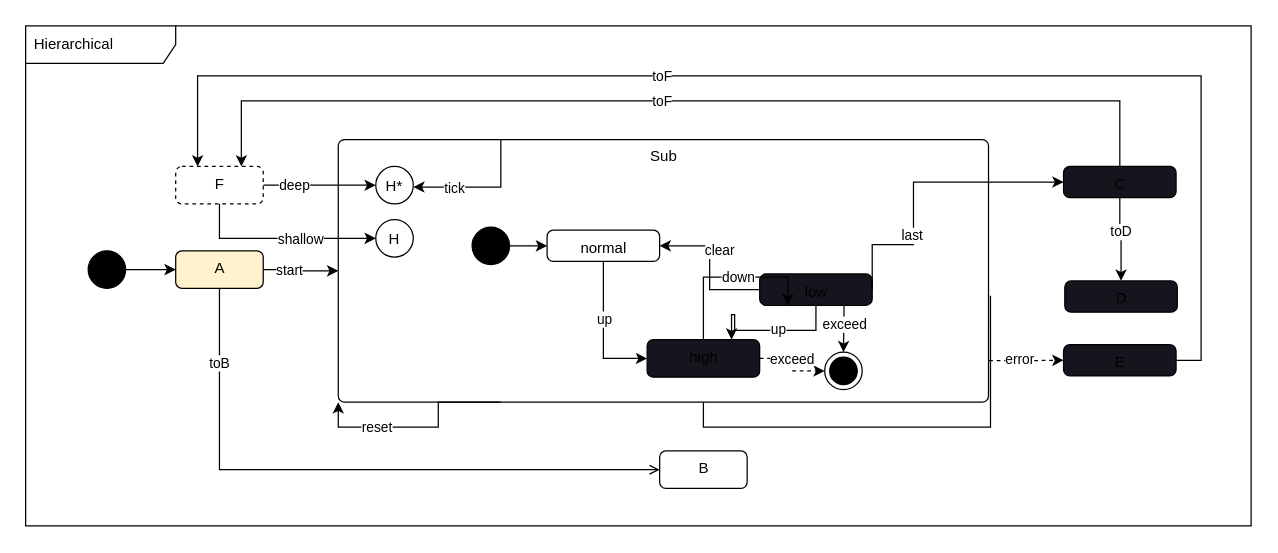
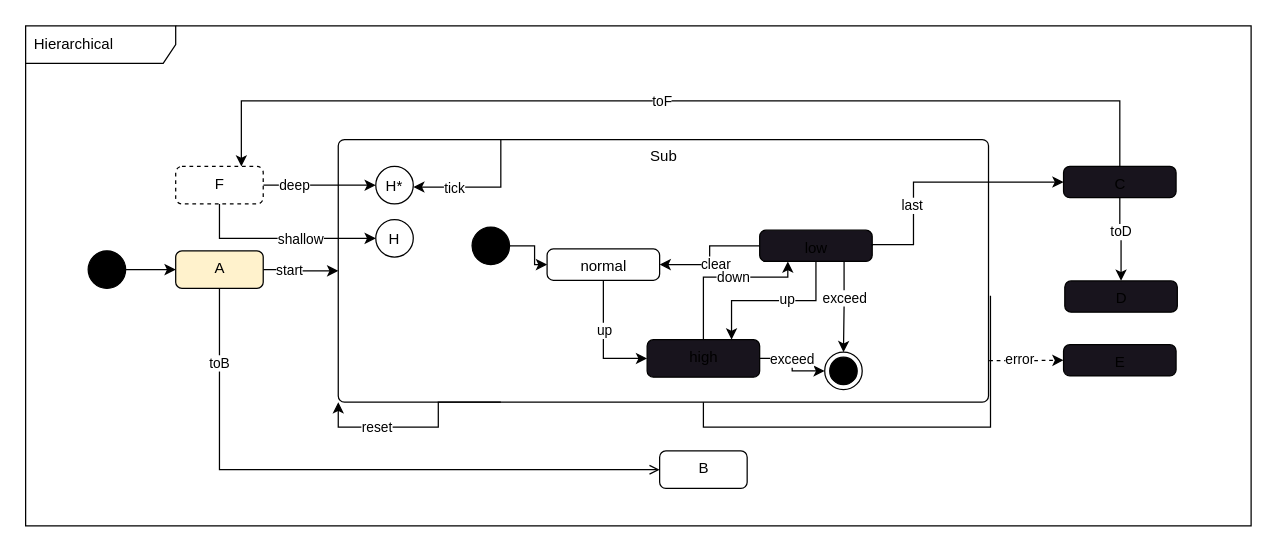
  <mxCell id="0" />
  <mxCell id="1" parent="0" />
  <mxCell id="2" value="Hierarchical" style="shape=umlFrame;whiteSpace=wrap;html=1;width=120;height=30;boundedLbl=1;verticalAlign=middle;align=left;spacingLeft=5;" parent="1" vertex="1"><mxGeometry x="20" y="20" width="980" height="400" as="geometry" /></mxCell>
  <mxCell id="3" style="edgeStyle=orthogonalEdgeStyle;rounded=0;orthogonalLoop=1;jettySize=auto;html=1;entryX=0;entryY=0.5;entryDx=0;entryDy=0;" parent="1" source="4" target="9" edge="1"><mxGeometry relative="1" as="geometry" /></mxCell>
  <mxCell id="4" value="" style="ellipse;fillColor=strokeColor;" parent="1" vertex="1"><mxGeometry x="70" y="200" width="30" height="30" as="geometry" /></mxCell>
  <mxCell id="5" style="edgeStyle=orthogonalEdgeStyle;rounded=0;orthogonalLoop=1;jettySize=auto;html=1;entryX=0;entryY=0.5;entryDx=0;entryDy=0;" parent="1" source="9" target="24" edge="1"><mxGeometry relative="1" as="geometry" /></mxCell>
  <mxCell id="6" value="start" style="edgeLabel;html=1;align=center;verticalAlign=middle;resizable=0;points=[];" parent="5" vertex="1" connectable="0"><mxGeometry x="-0.232" y="1" relative="1" as="geometry"><mxPoint x="-3" y="1" as="offset" /></mxGeometry></mxCell>
  <mxCell id="7" style="edgeStyle=orthogonalEdgeStyle;rounded=0;orthogonalLoop=1;jettySize=auto;html=1;entryX=0;entryY=0.5;entryDx=0;entryDy=0;exitX=0.5;exitY=1;exitDx=0;exitDy=0;endArrow=open;" parent="1" source="9" target="22" edge="1"><mxGeometry relative="1" as="geometry"><Array as="points"><mxPoint x="175" y="375" /></Array></mxGeometry></mxCell>
  <mxCell id="8" value="toB" style="edgeLabel;html=1;align=center;verticalAlign=middle;resizable=0;points=[];" parent="7" vertex="1" connectable="0"><mxGeometry x="-0.764" y="-1" relative="1" as="geometry"><mxPoint as="offset" /></mxGeometry></mxCell>
  <mxCell id="9" value="A" style="html=1;align=center;verticalAlign=top;rounded=1;absoluteArcSize=1;arcSize=10;dashed=0;fillColor=#fff2cc;" parent="1" vertex="1"><mxGeometry x="140" y="200" width="70" height="30" as="geometry" /></mxCell>
  <mxCell id="10" value="" style="edgeStyle=orthogonalEdgeStyle;rounded=0;orthogonalLoop=1;jettySize=auto;html=1;exitX=1.003;exitY=0.595;exitDx=0;exitDy=0;exitPerimeter=0;" parent="1" source="24" target="39" edge="1"><mxGeometry relative="1" as="geometry"><mxPoint x="880" y="260" as="targetPoint" /></mxGeometry></mxCell>
  <mxCell id="11" style="edgeStyle=orthogonalEdgeStyle;rounded=0;orthogonalLoop=1;jettySize=auto;html=1;exitX=1.001;exitY=0.842;exitDx=0;exitDy=0;exitPerimeter=0;entryX=0;entryY=0.5;entryDx=0;entryDy=0;dashed=1;" parent="1" source="24" target="20" edge="1"><mxGeometry relative="1" as="geometry" /></mxCell>
  <mxCell id="12" value="error" style="edgeLabel;html=1;align=center;verticalAlign=middle;resizable=0;points=[];" parent="11" vertex="1" connectable="0"><mxGeometry x="-0.186" relative="1" as="geometry"><mxPoint y="-1" as="offset" /></mxGeometry></mxCell>
  <mxCell id="13" style="edgeStyle=orthogonalEdgeStyle;rounded=0;orthogonalLoop=1;jettySize=auto;html=1;entryX=0.5;entryY=0;entryDx=0;entryDy=0;exitX=0.5;exitY=1;exitDx=0;exitDy=0;" parent="1" source="17" target="21" edge="1"><mxGeometry relative="1" as="geometry" /></mxCell>
  <mxCell id="14" value="toD" style="edgeLabel;html=1;align=center;verticalAlign=middle;resizable=0;points=[];" parent="13" vertex="1" connectable="0"><mxGeometry x="-0.212" relative="1" as="geometry"><mxPoint as="offset" /></mxGeometry></mxCell>
  <mxCell id="15" style="edgeStyle=orthogonalEdgeStyle;rounded=0;orthogonalLoop=1;jettySize=auto;html=1;entryX=0.75;entryY=0;entryDx=0;entryDy=0;" parent="1" source="17" target="55" edge="1"><mxGeometry relative="1" as="geometry"><Array as="points"><mxPoint x="895" y="80" /><mxPoint x="193" y="80" /><mxPoint x="193" y="132" /></Array></mxGeometry></mxCell>
  <mxCell id="16" value="toF" style="edgeLabel;html=1;align=center;verticalAlign=middle;resizable=0;points=[];" parent="15" vertex="1" connectable="0"><mxGeometry x="0.038" relative="1" as="geometry"><mxPoint as="offset" /></mxGeometry></mxCell>
  <mxCell id="17" value="C" style="html=1;align=center;verticalAlign=top;rounded=1;absoluteArcSize=1;arcSize=10;dashed=0;fillColor=rgb(24, 20, 29);" parent="1" vertex="1"><mxGeometry x="850" y="132.5" width="90" height="25" as="geometry" /></mxCell>
- <mxCell id="18" style="edgeStyle=orthogonalEdgeStyle;rounded=0;orthogonalLoop=1;jettySize=auto;html=1;entryX=0.25;entryY=0;entryDx=0;entryDy=0;exitX=1;exitY=0.5;exitDx=0;exitDy=0;" parent="1" source="20" target="55" edge="1"><mxGeometry relative="1" as="geometry"><Array as="points"><mxPoint x="960" y="288" /><mxPoint x="960" y="60" /><mxPoint x="158" y="60" /></Array></mxGeometry></mxCell>
- <mxCell id="19" value="toF" style="edgeLabel;html=1;align=center;verticalAlign=middle;resizable=0;points=[];" parent="18" vertex="1" connectable="0"><mxGeometry x="0.216" relative="1" as="geometry"><mxPoint x="3" as="offset" /></mxGeometry></mxCell>
  <mxCell id="20" value="E" style="html=1;align=center;verticalAlign=top;rounded=1;absoluteArcSize=1;arcSize=10;dashed=0;fillColor=rgb(24, 20, 29);" parent="1" vertex="1"><mxGeometry x="850" y="275" width="90" height="25" as="geometry" /></mxCell>
  <mxCell id="21" value="D" style="html=1;align=center;verticalAlign=top;rounded=1;absoluteArcSize=1;arcSize=10;dashed=0;fillColor=rgb(24, 20, 29);" parent="1" vertex="1"><mxGeometry x="851" y="224" width="90" height="25" as="geometry" /></mxCell>
  <mxCell id="22" value="B" style="html=1;align=center;verticalAlign=top;rounded=1;absoluteArcSize=1;arcSize=10;dashed=0;" parent="1" vertex="1"><mxGeometry x="527" y="360" width="70" height="30" as="geometry" /></mxCell>
  <mxCell id="23" value="" style="group" parent="1" vertex="1" connectable="0"><mxGeometry x="270" y="111" width="520" height="210" as="geometry" /></mxCell>
  <mxCell id="24" value="Sub" style="html=1;align=center;verticalAlign=top;rounded=1;absoluteArcSize=1;arcSize=10;dashed=0;" parent="23" vertex="1"><mxGeometry width="520" height="210" as="geometry" /></mxCell>
  <mxCell id="25" value="" style="ellipse;fillColor=strokeColor;" parent="23" vertex="1"><mxGeometry x="107" y="70" width="30" height="30" as="geometry" /></mxCell>
  <mxCell id="26" style="edgeStyle=orthogonalEdgeStyle;rounded=0;orthogonalLoop=1;jettySize=auto;html=1;entryX=0;entryY=0.5;entryDx=0;entryDy=0;exitX=0.5;exitY=1;exitDx=0;exitDy=0;" parent="23" source="28" target="39" edge="1"><mxGeometry relative="1" as="geometry" /></mxCell>
  <mxCell id="27" value="up" style="edgeLabel;html=1;align=center;verticalAlign=middle;resizable=0;points=[];" parent="26" vertex="1" connectable="0"><mxGeometry x="-0.177" y="-3" relative="1" as="geometry"><mxPoint x="3" as="offset" /></mxGeometry></mxCell>
- <mxCell id="28" value="normal" style="html=1;align=center;verticalAlign=top;rounded=1;absoluteArcSize=1;arcSize=10;dashed=0;" parent="23" vertex="1"><mxGeometry x="167" y="72.5" width="90" height="25" as="geometry" /></mxCell>
+ <mxCell id="28" value="normal" style="html=1;align=center;verticalAlign=top;rounded=1;absoluteArcSize=1;arcSize=10;dashed=0;" parent="23" vertex="1"><mxGeometry x="167" y="87.5" width="90" height="25" as="geometry" /></mxCell>
  <mxCell id="29" style="edgeStyle=orthogonalEdgeStyle;rounded=0;orthogonalLoop=1;jettySize=auto;html=1;entryX=0;entryY=0.5;entryDx=0;entryDy=0;" parent="23" source="25" target="28" edge="1"><mxGeometry relative="1" as="geometry" /></mxCell>
  <mxCell id="30" style="edgeStyle=orthogonalEdgeStyle;rounded=0;orthogonalLoop=1;jettySize=auto;html=1;entryX=0.5;entryY=0;entryDx=0;entryDy=0;exitX=0.75;exitY=1;exitDx=0;exitDy=0;" parent="23" source="34" target="42" edge="1"><mxGeometry relative="1" as="geometry" /></mxCell>
  <mxCell id="31" value="exceed" style="edgeLabel;html=1;align=center;verticalAlign=middle;resizable=0;points=[];" parent="30" vertex="1" connectable="0"><mxGeometry x="-0.203" relative="1" as="geometry"><mxPoint as="offset" /></mxGeometry></mxCell>
  <mxCell id="32" style="edgeStyle=orthogonalEdgeStyle;rounded=0;orthogonalLoop=1;jettySize=auto;html=1;entryX=1;entryY=0.5;entryDx=0;entryDy=0;exitX=0;exitY=0.5;exitDx=0;exitDy=0;" parent="23" source="34" target="28" edge="1"><mxGeometry relative="1" as="geometry" /></mxCell>
  <mxCell id="33" value="clear" style="edgeLabel;html=1;align=center;verticalAlign=middle;resizable=0;points=[];" parent="32" vertex="1" connectable="0"><mxGeometry x="0.231" relative="1" as="geometry"><mxPoint x="7" y="-1" as="offset" /></mxGeometry></mxCell>
- <mxCell id="34" value="low" style="html=1;align=center;verticalAlign=top;rounded=1;absoluteArcSize=1;arcSize=10;dashed=0;fillColor=rgb(24, 20, 29);" parent="23" vertex="1"><mxGeometry x="337" y="107.5" width="90" height="25" as="geometry" /></mxCell>
- <mxCell id="35" style="edgeStyle=orthogonalEdgeStyle;rounded=0;orthogonalLoop=1;jettySize=auto;html=1;dashed=1;" parent="23" source="39" target="42" edge="1"><mxGeometry relative="1" as="geometry" /></mxCell>
+ <mxCell id="34" value="low" style="html=1;align=center;verticalAlign=top;rounded=1;absoluteArcSize=1;arcSize=10;dashed=0;fillColor=rgb(24, 20, 29);" parent="23" vertex="1"><mxGeometry x="337" y="72.5" width="90" height="25" as="geometry" /></mxCell>
+ <mxCell id="35" style="edgeStyle=orthogonalEdgeStyle;rounded=0;orthogonalLoop=1;jettySize=auto;html=1;" parent="23" source="39" target="42" edge="1"><mxGeometry relative="1" as="geometry" /></mxCell>
  <mxCell id="36" value="exceed" style="edgeLabel;html=1;align=center;verticalAlign=middle;resizable=0;points=[];" parent="35" vertex="1" connectable="0"><mxGeometry x="-0.257" relative="1" as="geometry"><mxPoint x="2" as="offset" /></mxGeometry></mxCell>
  <mxCell id="37" style="edgeStyle=orthogonalEdgeStyle;rounded=0;orthogonalLoop=1;jettySize=auto;html=1;entryX=0.25;entryY=1;entryDx=0;entryDy=0;exitX=0.5;exitY=0;exitDx=0;exitDy=0;" parent="23" source="39" target="34" edge="1"><mxGeometry relative="1" as="geometry"><Array as="points"><mxPoint x="292" y="110" /><mxPoint x="360" y="110" /></Array></mxGeometry></mxCell>
  <mxCell id="38" value="down" style="edgeLabel;html=1;align=center;verticalAlign=middle;resizable=0;points=[];" parent="37" vertex="1" connectable="0"><mxGeometry x="-0.198" relative="1" as="geometry"><mxPoint x="21" y="-1" as="offset" /></mxGeometry></mxCell>
  <mxCell id="39" value="high" style="html=1;align=center;verticalAlign=top;rounded=1;absoluteArcSize=1;arcSize=10;dashed=0;fillColor=rgb(24, 20, 29);" parent="23" vertex="1"><mxGeometry x="247" y="160" width="90" height="30" as="geometry" /></mxCell>
  <mxCell id="40" value="" style="edgeStyle=orthogonalEdgeStyle;rounded=0;orthogonalLoop=1;jettySize=auto;html=1;exitX=0.5;exitY=1;exitDx=0;exitDy=0;entryX=0.75;entryY=0;entryDx=0;entryDy=0;" parent="23" source="34" target="39" edge="1"><mxGeometry relative="1" as="geometry" /></mxCell>
  <mxCell id="41" value="up" style="edgeLabel;html=1;align=center;verticalAlign=middle;resizable=0;points=[];" parent="40" vertex="1" connectable="0"><mxGeometry x="-0.149" y="-1" relative="1" as="geometry"><mxPoint as="offset" /></mxGeometry></mxCell>
  <mxCell id="42" value="6" style="ellipse;html=1;shape=endState;fillColor=strokeColor;" parent="23" vertex="1"><mxGeometry x="389" y="170" width="30" height="30" as="geometry" /></mxCell>
  <mxCell id="43" style="edgeStyle=orthogonalEdgeStyle;rounded=0;orthogonalLoop=1;jettySize=auto;html=1;entryX=0;entryY=1;entryDx=0;entryDy=0;exitX=0.25;exitY=1;exitDx=0;exitDy=0;" parent="23" source="24" target="24" edge="1"><mxGeometry relative="1" as="geometry"><Array as="points"><mxPoint x="80" y="210" /><mxPoint x="80" y="230" /><mxPoint y="230" /></Array></mxGeometry></mxCell>
  <mxCell id="44" value="reset" style="edgeLabel;html=1;align=center;verticalAlign=middle;resizable=0;points=[];" parent="43" vertex="1" connectable="0"><mxGeometry x="0.406" y="-1" relative="1" as="geometry"><mxPoint as="offset" /></mxGeometry></mxCell>
  <mxCell id="45" value="H*" style="ellipse;" parent="23" vertex="1"><mxGeometry x="30" y="21.5" width="30" height="30" as="geometry" /></mxCell>
  <mxCell id="46" style="edgeStyle=orthogonalEdgeStyle;rounded=0;orthogonalLoop=1;jettySize=auto;html=1;exitX=0.25;exitY=0;exitDx=0;exitDy=0;" parent="23" source="24" edge="1"><mxGeometry relative="1" as="geometry"><mxPoint x="60" y="38" as="targetPoint" /><Array as="points"><mxPoint x="130" y="38" /></Array></mxGeometry></mxCell>
  <mxCell id="47" value="tick" style="edgeLabel;html=1;align=center;verticalAlign=middle;resizable=0;points=[];" parent="46" vertex="1" connectable="0"><mxGeometry x="0.11" y="2" relative="1" as="geometry"><mxPoint x="-16" y="-2" as="offset" /></mxGeometry></mxCell>
  <mxCell id="48" value="H" style="ellipse;" parent="23" vertex="1"><mxGeometry x="30" y="64" width="30" height="30" as="geometry" /></mxCell>
  <mxCell id="49" value="" style="edgeStyle=orthogonalEdgeStyle;rounded=0;orthogonalLoop=1;jettySize=auto;html=1;entryX=0;entryY=0.5;entryDx=0;entryDy=0;exitX=1;exitY=0.5;exitDx=0;exitDy=0;" parent="1" source="34" target="17" edge="1"><mxGeometry relative="1" as="geometry"><Array as="points"><mxPoint x="730" y="195" /><mxPoint x="730" y="145" /></Array></mxGeometry></mxCell>
  <mxCell id="50" value="last" style="edgeLabel;html=1;align=center;verticalAlign=middle;resizable=0;points=[];" parent="49" vertex="1" connectable="0"><mxGeometry x="-0.354" y="2" relative="1" as="geometry"><mxPoint as="offset" /></mxGeometry></mxCell>
  <mxCell id="51" style="edgeStyle=orthogonalEdgeStyle;rounded=0;orthogonalLoop=1;jettySize=auto;html=1;entryX=0;entryY=0.5;entryDx=0;entryDy=0;" parent="1" source="55" target="45" edge="1"><mxGeometry relative="1" as="geometry" /></mxCell>
  <mxCell id="52" value="deep" style="edgeLabel;html=1;align=center;verticalAlign=middle;resizable=0;points=[];" parent="51" vertex="1" connectable="0"><mxGeometry x="-0.285" y="-1" relative="1" as="geometry"><mxPoint x="-8" y="-1" as="offset" /></mxGeometry></mxCell>
  <mxCell id="53" style="edgeStyle=orthogonalEdgeStyle;rounded=0;orthogonalLoop=1;jettySize=auto;html=1;entryX=0;entryY=0.5;entryDx=0;entryDy=0;exitX=0.5;exitY=1;exitDx=0;exitDy=0;" parent="1" source="55" target="48" edge="1"><mxGeometry relative="1" as="geometry"><Array as="points"><mxPoint x="175" y="190" /><mxPoint x="300" y="190" /></Array></mxGeometry></mxCell>
  <mxCell id="54" value="shallow" style="edgeLabel;html=1;align=center;verticalAlign=middle;resizable=0;points=[];" parent="53" vertex="1" connectable="0"><mxGeometry x="-0.041" relative="1" as="geometry"><mxPoint x="19" as="offset" /></mxGeometry></mxCell>
  <mxCell id="55" value="F" style="html=1;align=center;verticalAlign=top;rounded=1;absoluteArcSize=1;arcSize=10;dashed=1;" parent="1" vertex="1"><mxGeometry x="140" y="132.5" width="70" height="30" as="geometry" /></mxCell>
